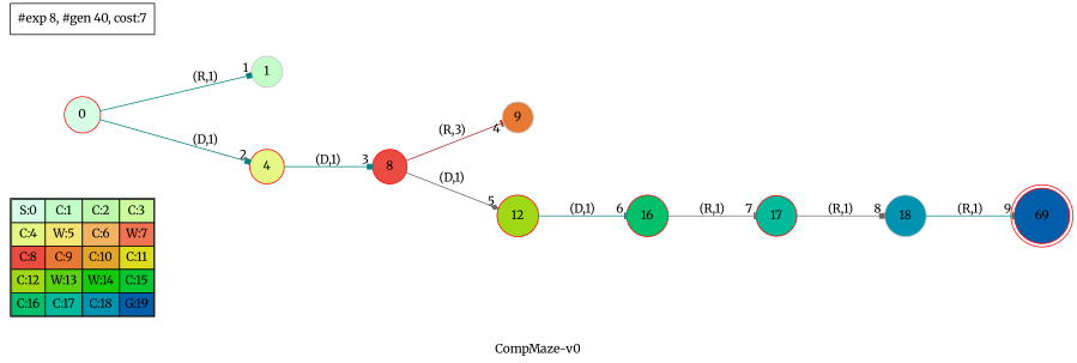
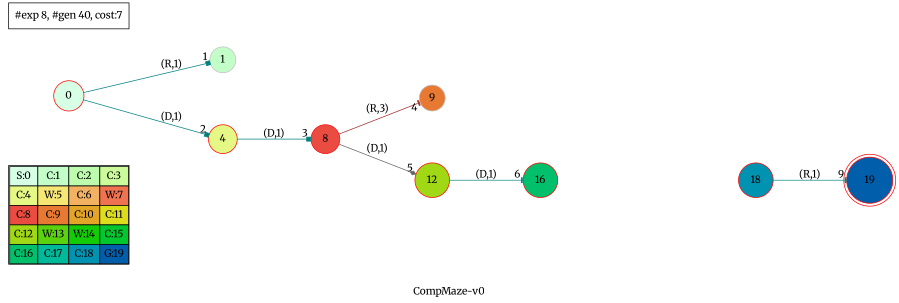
  digraph {
    fontname=Merriweather
    label="CompMaze-v0"
    nodesep=1
    rankdir=LR
    ranksep=1
    node [fontname=Merriweather shape=circle color=red style=filled]
    edge [arrowhead=box arrowsize=0.7 color=teal fontname=Merriweather]
    n1 [label=<<table border="1" cellpadding="5" cellspacing="0" cellborder="1"><tr><td bgcolor="0.39803922 0.15947579 0.99679532 1.        ">S:0</td><td bgcolor="0.35098039 0.23194764 0.99315867 1.        ">C:1</td><td bgcolor="0.29607843 0.31486959 0.98720184 1.        ">C:2</td><td bgcolor="0.24901961 0.38410575 0.98063477 1.        ">C:3</td></tr><tr><td bgcolor="0.19411765 0.46220388 0.97128103 1.        ">C:4</td><td bgcolor="0.14705882 0.52643216 0.96182564 1.        ">W:5</td><td bgcolor="0.09215686 0.59770746 0.94913494 1.        ">C:6</td><td bgcolor="0.0372549  0.66454018 0.93467977 1.        ">W:7</td></tr><tr><td bgcolor="0.00980392 0.71791192 0.92090552 1.        ">C:8</td><td bgcolor="0.06470588 0.77520398 0.9032472  1.        ">C:9</td><td bgcolor="0.11176471 0.81974048 0.88677369 1.        ">C:10</td><td bgcolor="0.16666667 0.8660254  0.8660254  1.        ">C:11</td></tr><tr><td bgcolor="0.21372549 0.9005867  0.84695821 1.        ">C:12</td><td bgcolor="0.26862745 0.93467977 0.82325295 1.        ">W:13</td><td bgcolor="0.32352941 0.96182564 0.79801723 1.        ">W:14</td><td bgcolor="0.37058824 0.97940977 0.77520398 1.        ">C:15</td></tr><tr><td bgcolor="0.4254902  0.99315867 0.74725253 1.        ">C:16</td><td bgcolor="0.47254902 0.99907048 0.72218645 1.        ">C:17</td><td bgcolor="0.52745098 0.99907048 0.69169844 1.        ">C:18</td><td bgcolor="0.5745098  0.99315867 0.66454018 1.        ">G:19</td></tr></table>> shape=plaintext color="" style=""]
    n2 [fillcolor="0.39803922 0.15947579 0.99679532 1.        " label=" 0 "]
    n3 [color=grey fillcolor="0.35098039 0.23194764 0.99315867 1.        " label=1]
    n4 [fillcolor="0.19411765 0.46220388 0.97128103 1.        " label=" 4 "]
    n5 [fillcolor="0.00980392 0.71791192 0.92090552 1.        " label=" 8 "]
    n6 [color=grey fillcolor="0.06470588 0.77520398 0.9032472  1.        " label=9]
    n7 [fillcolor="0.21372549 0.9005867  0.84695821 1.        " label=" 12 "]
    n8 [fillcolor="0.4254902  0.99315867 0.74725253 1.        " label=" 16 "]
-   n9 [fillcolor="0.47254902 0.99907048 0.72218645 1.        " label=" 17 "]
-   n10 [color=grey fillcolor="0.52745098 0.99907048 0.69169844 1.        " label=" 18 "]
-   n11 [fillcolor="0.5745098  0.99315867 0.66454018 1.        " label=69 peripheries=2]
+   n10 [fillcolor="0.52745098 0.99907048 0.69169844 1.        " label=" 18 "]
+   n11 [fillcolor="0.5745098  0.99315867 0.66454018 1.        " label=" 19 " peripheries=2]
    n12 [label="#exp 8, #gen 40, cost:7" shape=box color="" style=""]
    subgraph sub_1 {
      label=Map
      n1
    }
    n2 -> n3 [headlabel=" 1 " label="(R,1)"]
    n2 -> n4 [headlabel=" 2 " label="(D,1)"]
    n4 -> n5 [headlabel=" 3 " label="(D,1)"]
    n5 -> n6 [arrowhead=tee color=brown headlabel=" 4 " label="(R,3)"]
    n5 -> n7 [arrowhead=diamond color=gray40 headlabel=" 5 " label="(D,1)"]
    n7 -> n8 [arrowhead=tee headlabel=" 6 " label="(D,1)"]
-   n8 -> n9 [arrowhead=tee color=gray40 headlabel=" 7 " label="(R,1)"]
-   n9 -> n10 [color=gray40 headlabel=" 8 " label="(R,1)"]
    n10 -> n11 [arrowhead=tee headlabel=" 9 " label="(R,1)"]
  }
